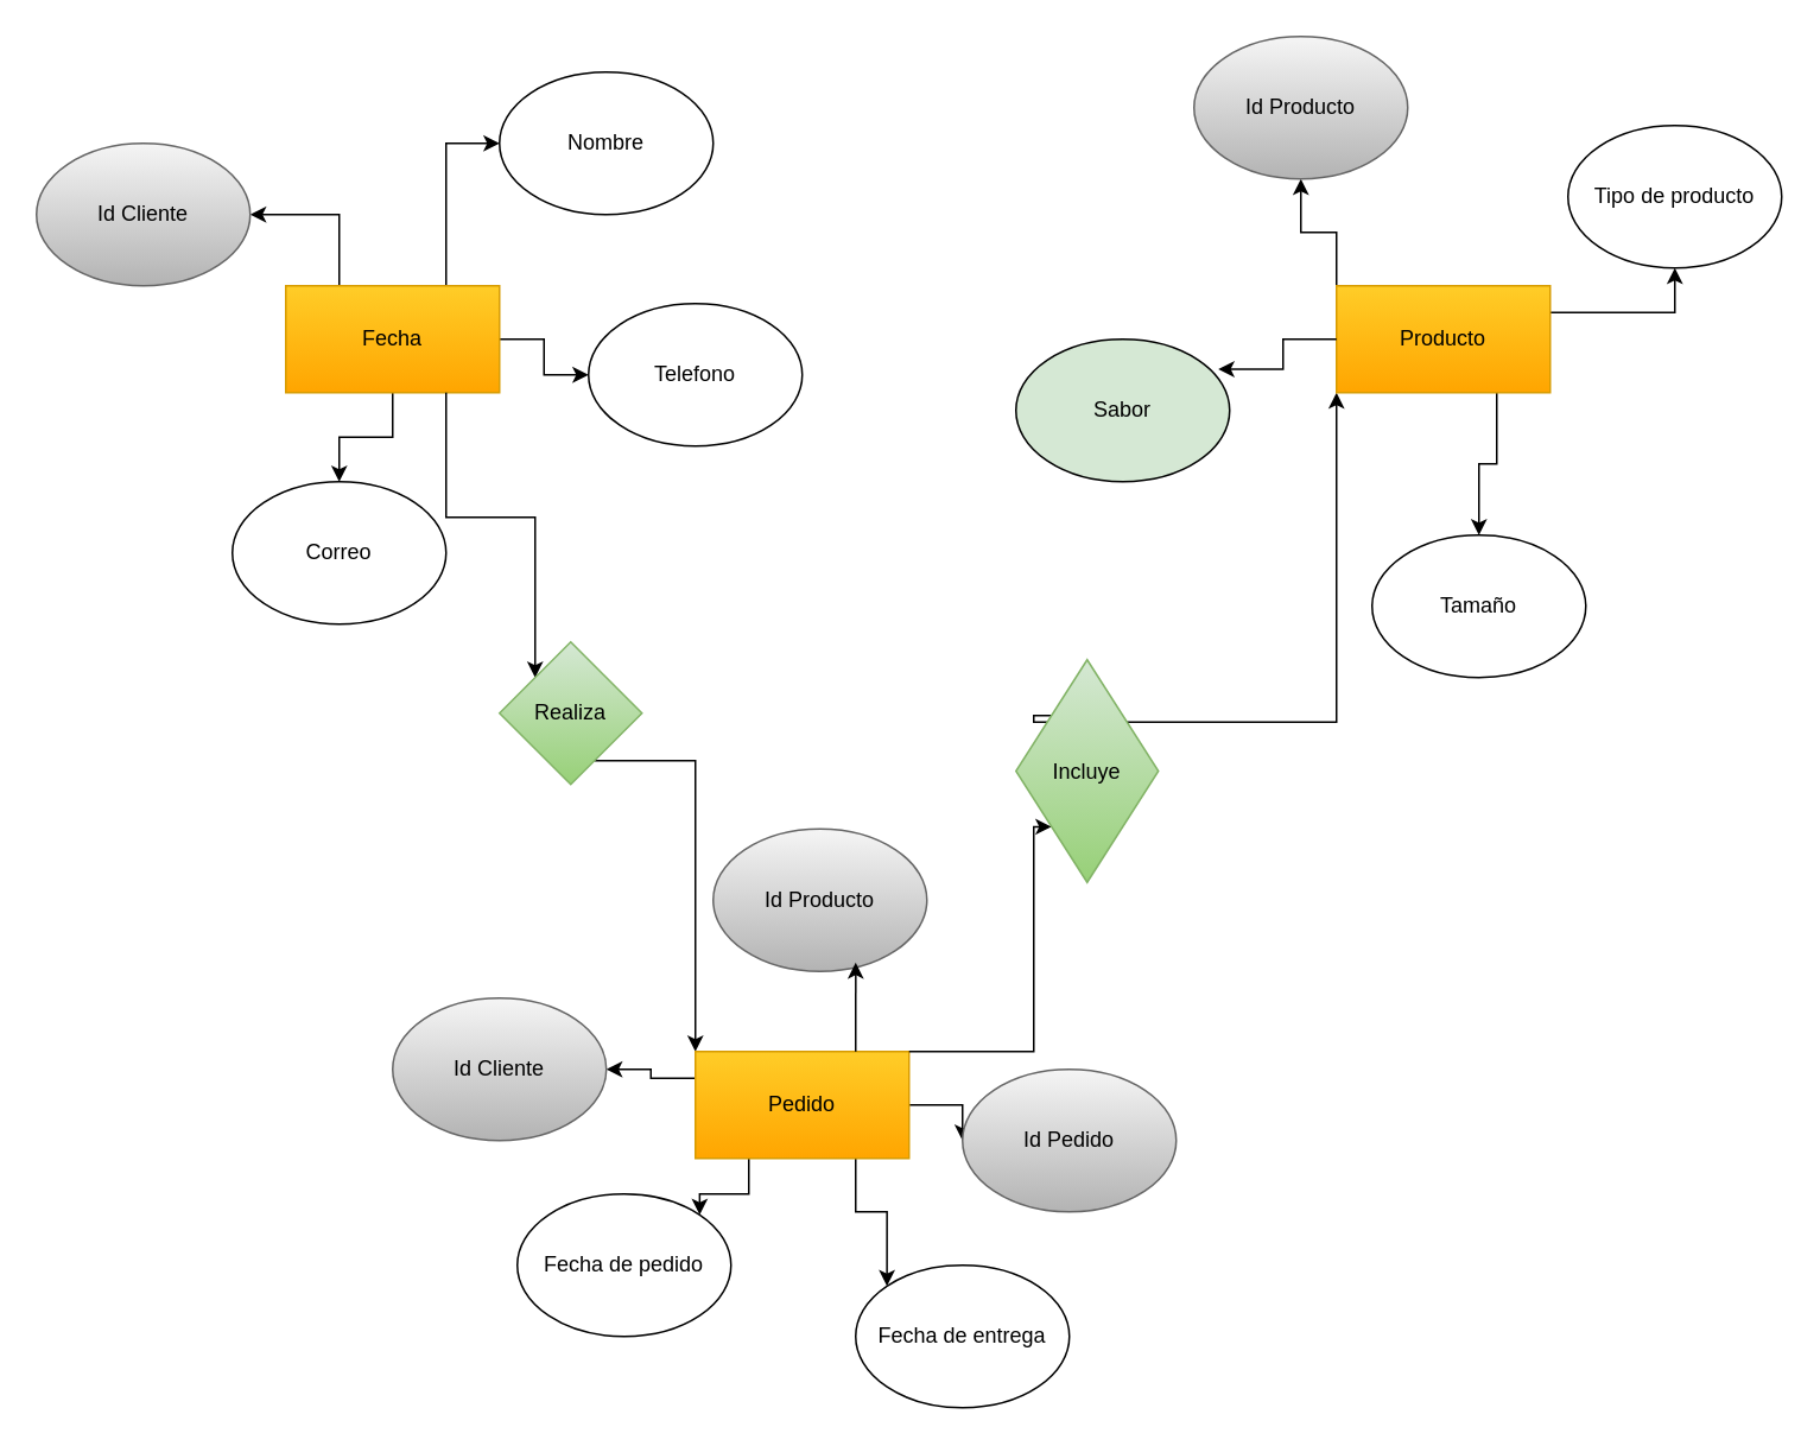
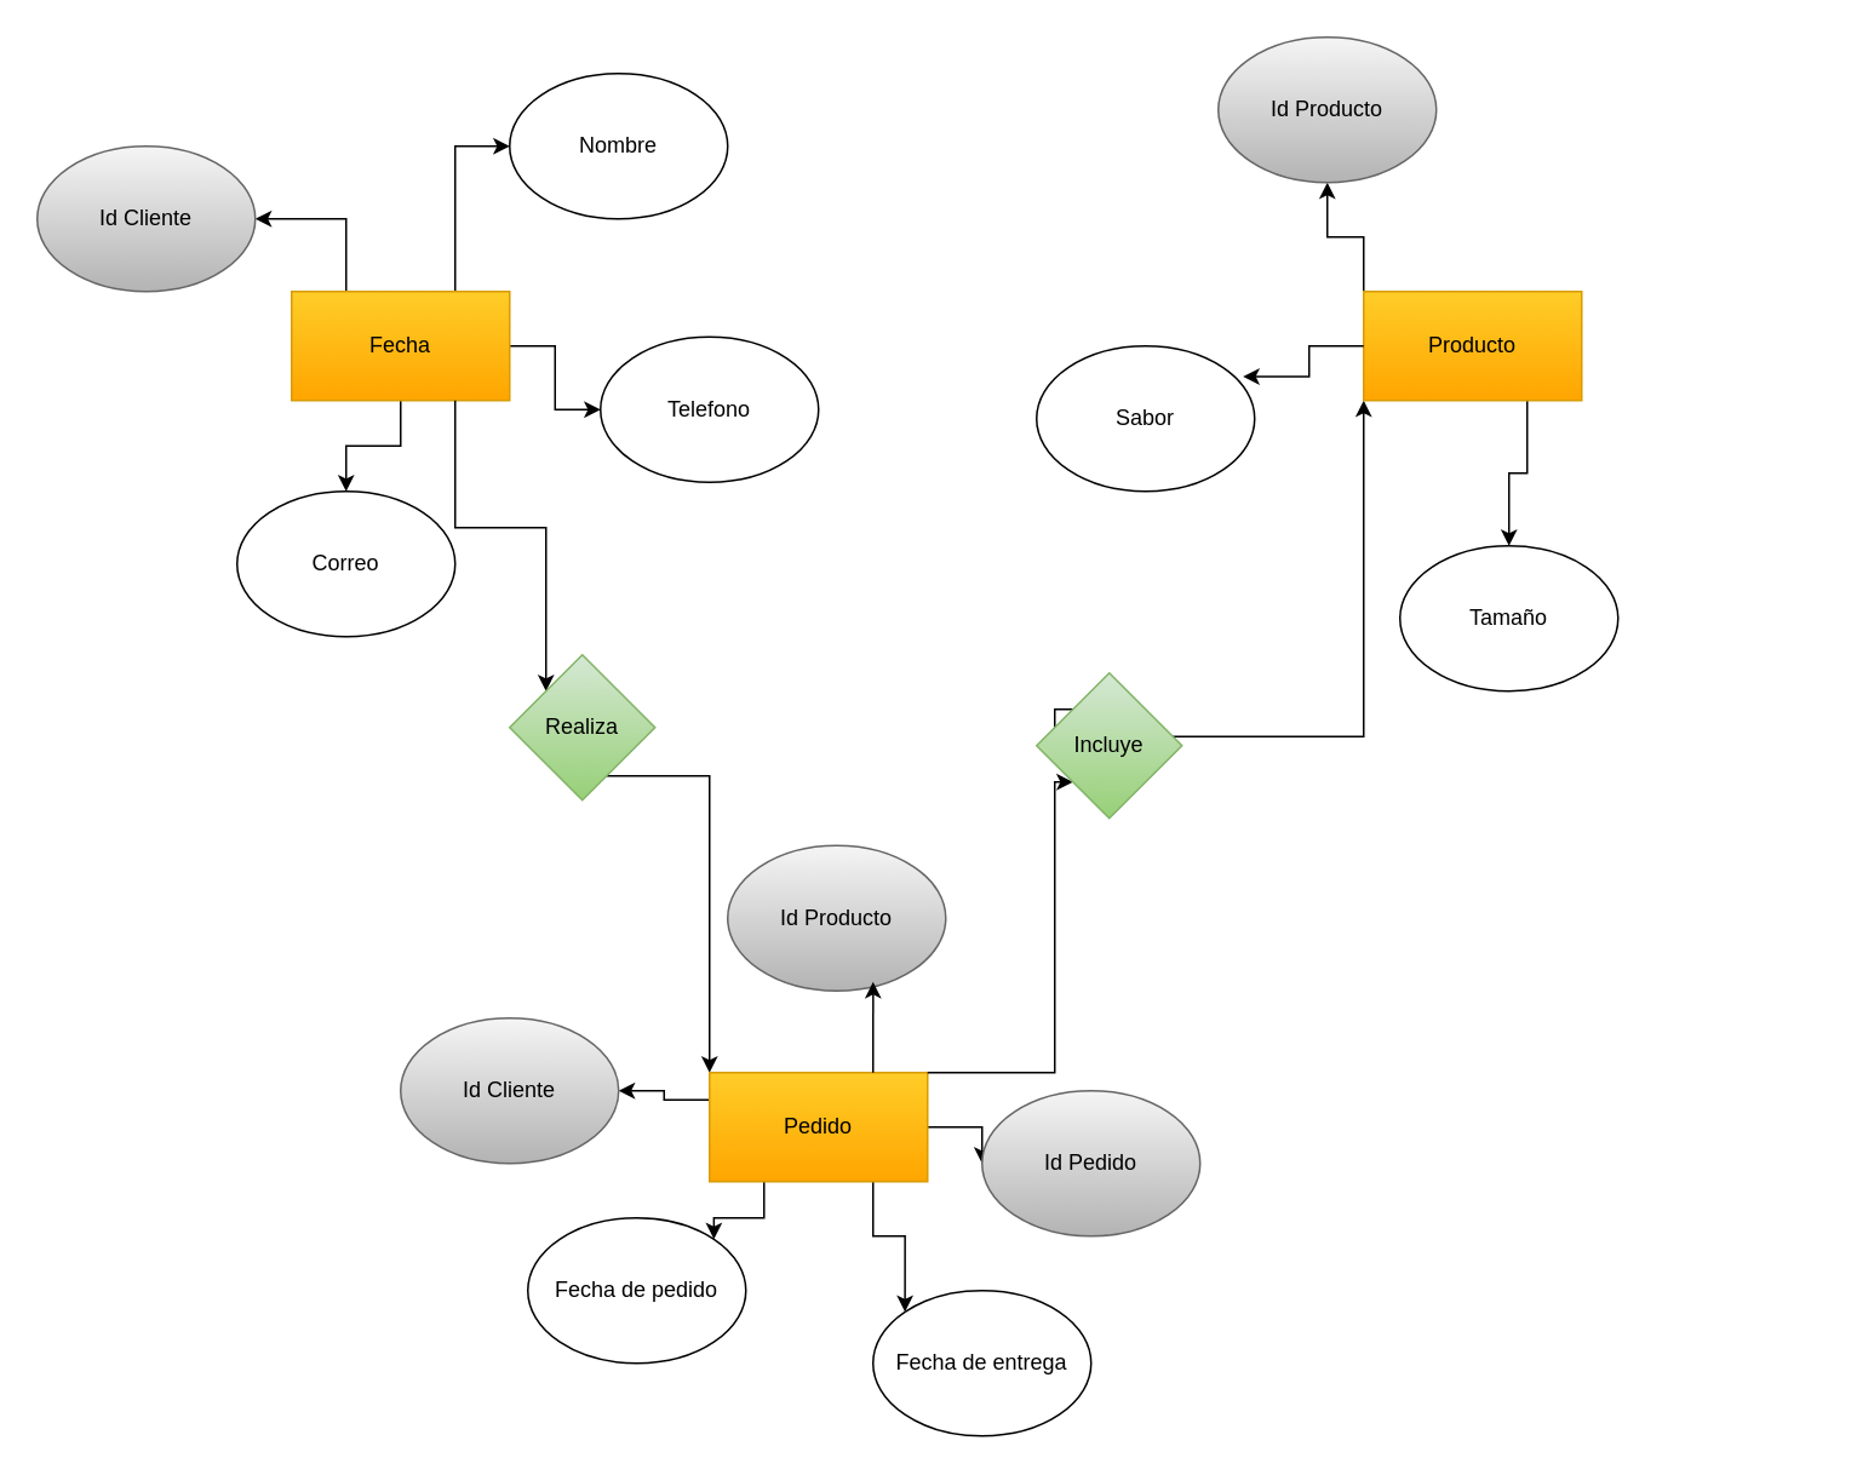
  <mxCell id="0" />
  <mxCell id="1" parent="0" />
  <mxCell id="2" style="edgeStyle=orthogonalEdgeStyle;rounded=0;orthogonalLoop=1;jettySize=auto;html=1;exitX=0.25;exitY=0;exitDx=0;exitDy=0;entryX=1;entryY=0.5;entryDx=0;entryDy=0;" edge="1" parent="1" source="7" target="19"><mxGeometry relative="1" as="geometry" /></mxCell>
  <mxCell id="3" style="edgeStyle=orthogonalEdgeStyle;rounded=0;orthogonalLoop=1;jettySize=auto;html=1;exitX=0.75;exitY=0;exitDx=0;exitDy=0;entryX=0;entryY=0.5;entryDx=0;entryDy=0;" edge="1" parent="1" source="7" target="18"><mxGeometry relative="1" as="geometry" /></mxCell>
  <mxCell id="4" style="edgeStyle=orthogonalEdgeStyle;rounded=0;orthogonalLoop=1;jettySize=auto;html=1;exitX=1;exitY=0.5;exitDx=0;exitDy=0;entryX=0;entryY=0.5;entryDx=0;entryDy=0;" edge="1" parent="1" source="7" target="20"><mxGeometry relative="1" as="geometry" /></mxCell>
  <mxCell id="5" style="edgeStyle=orthogonalEdgeStyle;rounded=0;orthogonalLoop=1;jettySize=auto;html=1;exitX=0.5;exitY=1;exitDx=0;exitDy=0;entryX=0.5;entryY=0;entryDx=0;entryDy=0;" edge="1" parent="1" source="7" target="21"><mxGeometry relative="1" as="geometry" /></mxCell>
  <mxCell id="6" style="edgeStyle=orthogonalEdgeStyle;rounded=0;orthogonalLoop=1;jettySize=auto;html=1;exitX=0.75;exitY=1;exitDx=0;exitDy=0;entryX=0;entryY=0;entryDx=0;entryDy=0;" edge="1" parent="1" source="34" target="13"><mxGeometry relative="1" as="geometry" /></mxCell>
  <mxCell id="7" value="Fecha" style="rounded=0;whiteSpace=wrap;html=1;fillColor=#ffcd28;strokeColor=#d79b00;gradientColor=#ffa500;" vertex="1" parent="1"><mxGeometry x="160" y="160" width="120" height="60" as="geometry" /></mxCell>
  <mxCell id="8" style="edgeStyle=orthogonalEdgeStyle;rounded=0;orthogonalLoop=1;jettySize=auto;html=1;exitX=1;exitY=0.5;exitDx=0;exitDy=0;entryX=0;entryY=0.5;entryDx=0;entryDy=0;" edge="1" parent="1" source="13" target="24"><mxGeometry relative="1" as="geometry" /></mxCell>
  <mxCell id="9" style="edgeStyle=orthogonalEdgeStyle;rounded=0;orthogonalLoop=1;jettySize=auto;html=1;exitX=0.75;exitY=1;exitDx=0;exitDy=0;entryX=0;entryY=0;entryDx=0;entryDy=0;" edge="1" parent="1" source="13" target="30"><mxGeometry relative="1" as="geometry" /></mxCell>
  <mxCell id="10" style="edgeStyle=orthogonalEdgeStyle;rounded=0;orthogonalLoop=1;jettySize=auto;html=1;exitX=0.25;exitY=1;exitDx=0;exitDy=0;entryX=1;entryY=0;entryDx=0;entryDy=0;" edge="1" parent="1" source="13" target="23"><mxGeometry relative="1" as="geometry" /></mxCell>
  <mxCell id="11" style="edgeStyle=orthogonalEdgeStyle;rounded=0;orthogonalLoop=1;jettySize=auto;html=1;exitX=0;exitY=0.25;exitDx=0;exitDy=0;entryX=1;entryY=0.5;entryDx=0;entryDy=0;" edge="1" parent="1" source="13" target="29"><mxGeometry relative="1" as="geometry" /></mxCell>
  <mxCell id="12" style="edgeStyle=orthogonalEdgeStyle;rounded=0;orthogonalLoop=1;jettySize=auto;html=1;exitX=1;exitY=0;exitDx=0;exitDy=0;entryX=0;entryY=1;entryDx=0;entryDy=0;" edge="1" parent="1" source="36" target="17"><mxGeometry relative="1" as="geometry"><Array as="points"><mxPoint x="580" y="405" /><mxPoint x="750" y="405" /></Array></mxGeometry></mxCell>
  <mxCell id="13" value="Pedido" style="rounded=0;whiteSpace=wrap;html=1;fillColor=#ffcd28;strokeColor=#d79b00;gradientColor=#ffa500;" vertex="1" parent="1"><mxGeometry x="390" y="590" width="120" height="60" as="geometry" /></mxCell>
  <mxCell id="14" style="edgeStyle=orthogonalEdgeStyle;rounded=0;orthogonalLoop=1;jettySize=auto;html=1;exitX=0;exitY=0;exitDx=0;exitDy=0;entryX=0.5;entryY=1;entryDx=0;entryDy=0;" edge="1" parent="1" source="17" target="22"><mxGeometry relative="1" as="geometry" /></mxCell>
  <mxCell id="15" style="edgeStyle=orthogonalEdgeStyle;rounded=0;orthogonalLoop=1;jettySize=auto;html=1;exitX=0.75;exitY=1;exitDx=0;exitDy=0;entryX=0.5;entryY=0;entryDx=0;entryDy=0;" edge="1" parent="1" source="17" target="25"><mxGeometry relative="1" as="geometry" /></mxCell>
- <mxCell id="16" style="edgeStyle=orthogonalEdgeStyle;rounded=0;orthogonalLoop=1;jettySize=auto;html=1;exitX=1;exitY=0.25;exitDx=0;exitDy=0;entryX=0.5;entryY=1;entryDx=0;entryDy=0;" edge="1" parent="1" source="17" target="27"><mxGeometry relative="1" as="geometry" /></mxCell>
  <mxCell id="17" value="Producto" style="rounded=0;whiteSpace=wrap;html=1;fillColor=#ffcd28;strokeColor=#d79b00;gradientColor=#ffa500;" vertex="1" parent="1"><mxGeometry x="750" y="160" width="120" height="60" as="geometry" /></mxCell>
  <mxCell id="18" value="Nombre" style="ellipse;whiteSpace=wrap;html=1;" vertex="1" parent="1"><mxGeometry x="280" width="120" height="80" as="geometry" y="40" /></mxCell>
  <mxCell id="19" value="Id Cliente" style="ellipse;whiteSpace=wrap;html=1;fillColor=#f5f5f5;gradientColor=#b3b3b3;strokeColor=#666666;" vertex="1" parent="1"><mxGeometry y="80" width="120" height="80" as="geometry" x="20" /></mxCell>
- <mxCell id="20" value="Telefono" style="ellipse;whiteSpace=wrap;html=1;" vertex="1" parent="1"><mxGeometry x="330" y="170" width="120" height="80" as="geometry" /></mxCell>
+ <mxCell id="20" value="Telefono" style="ellipse;whiteSpace=wrap;html=1;" vertex="1" parent="1"><mxGeometry x="330" y="185" width="120" height="80" as="geometry" /></mxCell>
  <mxCell id="21" value="Correo" style="ellipse;whiteSpace=wrap;html=1;" vertex="1" parent="1"><mxGeometry x="130" y="270" width="120" height="80" as="geometry" /></mxCell>
  <mxCell id="22" value="Id Producto" style="ellipse;whiteSpace=wrap;html=1;fillColor=#f5f5f5;strokeColor=#666666;gradientColor=#b3b3b3;" vertex="1" parent="1"><mxGeometry x="670" y="20" width="120" height="80" as="geometry" /></mxCell>
  <mxCell id="23" value="Fecha de pedido" style="ellipse;whiteSpace=wrap;html=1;" vertex="1" parent="1"><mxGeometry x="290" y="670" width="120" height="80" as="geometry" /></mxCell>
  <mxCell id="24" value="Id Pedido" style="ellipse;whiteSpace=wrap;html=1;fillColor=#f5f5f5;gradientColor=#b3b3b3;strokeColor=#666666;" vertex="1" parent="1"><mxGeometry x="540" y="600" width="120" height="80" as="geometry" /></mxCell>
  <mxCell id="25" value="Tamaño" style="ellipse;whiteSpace=wrap;html=1;" vertex="1" parent="1"><mxGeometry x="770" y="300" width="120" height="80" as="geometry" /></mxCell>
- <mxCell id="26" value="Sabor" style="ellipse;whiteSpace=wrap;html=1;fillColor=#d5e8d4;" vertex="1" parent="1"><mxGeometry x="570" y="190" width="120" height="80" as="geometry" /></mxCell>
- <mxCell id="27" value="Tipo de producto" style="ellipse;whiteSpace=wrap;html=1;" vertex="1" parent="1"><mxGeometry x="880" y="70" width="120" height="80" as="geometry" /></mxCell>
+ <mxCell id="26" value="Sabor" style="ellipse;whiteSpace=wrap;html=1;" vertex="1" parent="1"><mxGeometry x="570" y="190" width="120" height="80" as="geometry" /></mxCell>
  <mxCell id="28" value="Id Producto" style="ellipse;whiteSpace=wrap;html=1;fillColor=#f5f5f5;strokeColor=#666666;gradientColor=#b3b3b3;" vertex="1" parent="1"><mxGeometry x="400" y="465" width="120" height="80" as="geometry" /></mxCell>
  <mxCell id="29" value="Id Cliente" style="ellipse;whiteSpace=wrap;html=1;fillColor=#f5f5f5;gradientColor=#b3b3b3;strokeColor=#666666;" vertex="1" parent="1"><mxGeometry x="220" y="560" width="120" height="80" as="geometry" /></mxCell>
  <mxCell id="30" value="Fecha de entrega" style="ellipse;whiteSpace=wrap;html=1;" vertex="1" parent="1"><mxGeometry x="480" y="710" width="120" height="80" as="geometry" /></mxCell>
  <mxCell id="31" style="edgeStyle=orthogonalEdgeStyle;rounded=0;orthogonalLoop=1;jettySize=auto;html=1;exitX=0;exitY=0.5;exitDx=0;exitDy=0;entryX=0.947;entryY=0.21;entryDx=0;entryDy=0;entryPerimeter=0;" edge="1" parent="1" source="17" target="26"><mxGeometry relative="1" as="geometry" /></mxCell>
  <mxCell id="32" style="edgeStyle=orthogonalEdgeStyle;rounded=0;orthogonalLoop=1;jettySize=auto;html=1;exitX=0.75;exitY=0;exitDx=0;exitDy=0;entryX=0.667;entryY=0.938;entryDx=0;entryDy=0;entryPerimeter=0;" edge="1" parent="1" source="13" target="28"><mxGeometry relative="1" as="geometry" /></mxCell>
  <mxCell id="33" value="" style="edgeStyle=orthogonalEdgeStyle;rounded=0;orthogonalLoop=1;jettySize=auto;html=1;exitX=0.75;exitY=1;exitDx=0;exitDy=0;entryX=0;entryY=0;entryDx=0;entryDy=0;" edge="1" parent="1" source="7" target="34"><mxGeometry relative="1" as="geometry"><mxPoint x="250" y="220" as="sourcePoint" /><mxPoint x="390" y="590" as="targetPoint" /></mxGeometry></mxCell>
  <mxCell id="34" value="Realiza" style="rhombus;whiteSpace=wrap;html=1;fillColor=#d5e8d4;gradientColor=#97d077;strokeColor=#82b366;" vertex="1" parent="1"><mxGeometry x="280" y="360" width="80" height="80" as="geometry" /></mxCell>
  <mxCell id="35" value="" style="edgeStyle=orthogonalEdgeStyle;rounded=0;orthogonalLoop=1;jettySize=auto;html=1;exitX=1;exitY=0;exitDx=0;exitDy=0;entryX=0;entryY=1;entryDx=0;entryDy=0;" edge="1" parent="1" source="13" target="36"><mxGeometry relative="1" as="geometry"><mxPoint x="510" y="590" as="sourcePoint" /><mxPoint x="750" y="220" as="targetPoint" /><Array as="points"><mxPoint x="580" y="590" /></Array></mxGeometry></mxCell>
- <mxCell id="36" value="Incluye" style="rhombus;whiteSpace=wrap;html=1;fillColor=#d5e8d4;gradientColor=#97d077;strokeColor=#82b366;" vertex="1" parent="1"><mxGeometry x="570" y="370" width="80" height="125" as="geometry" /></mxCell>
+ <mxCell id="36" value="Incluye" style="rhombus;whiteSpace=wrap;html=1;fillColor=#d5e8d4;gradientColor=#97d077;strokeColor=#82b366;" vertex="1" parent="1"><mxGeometry x="570" y="370" width="80" height="80" as="geometry" /></mxCell>
